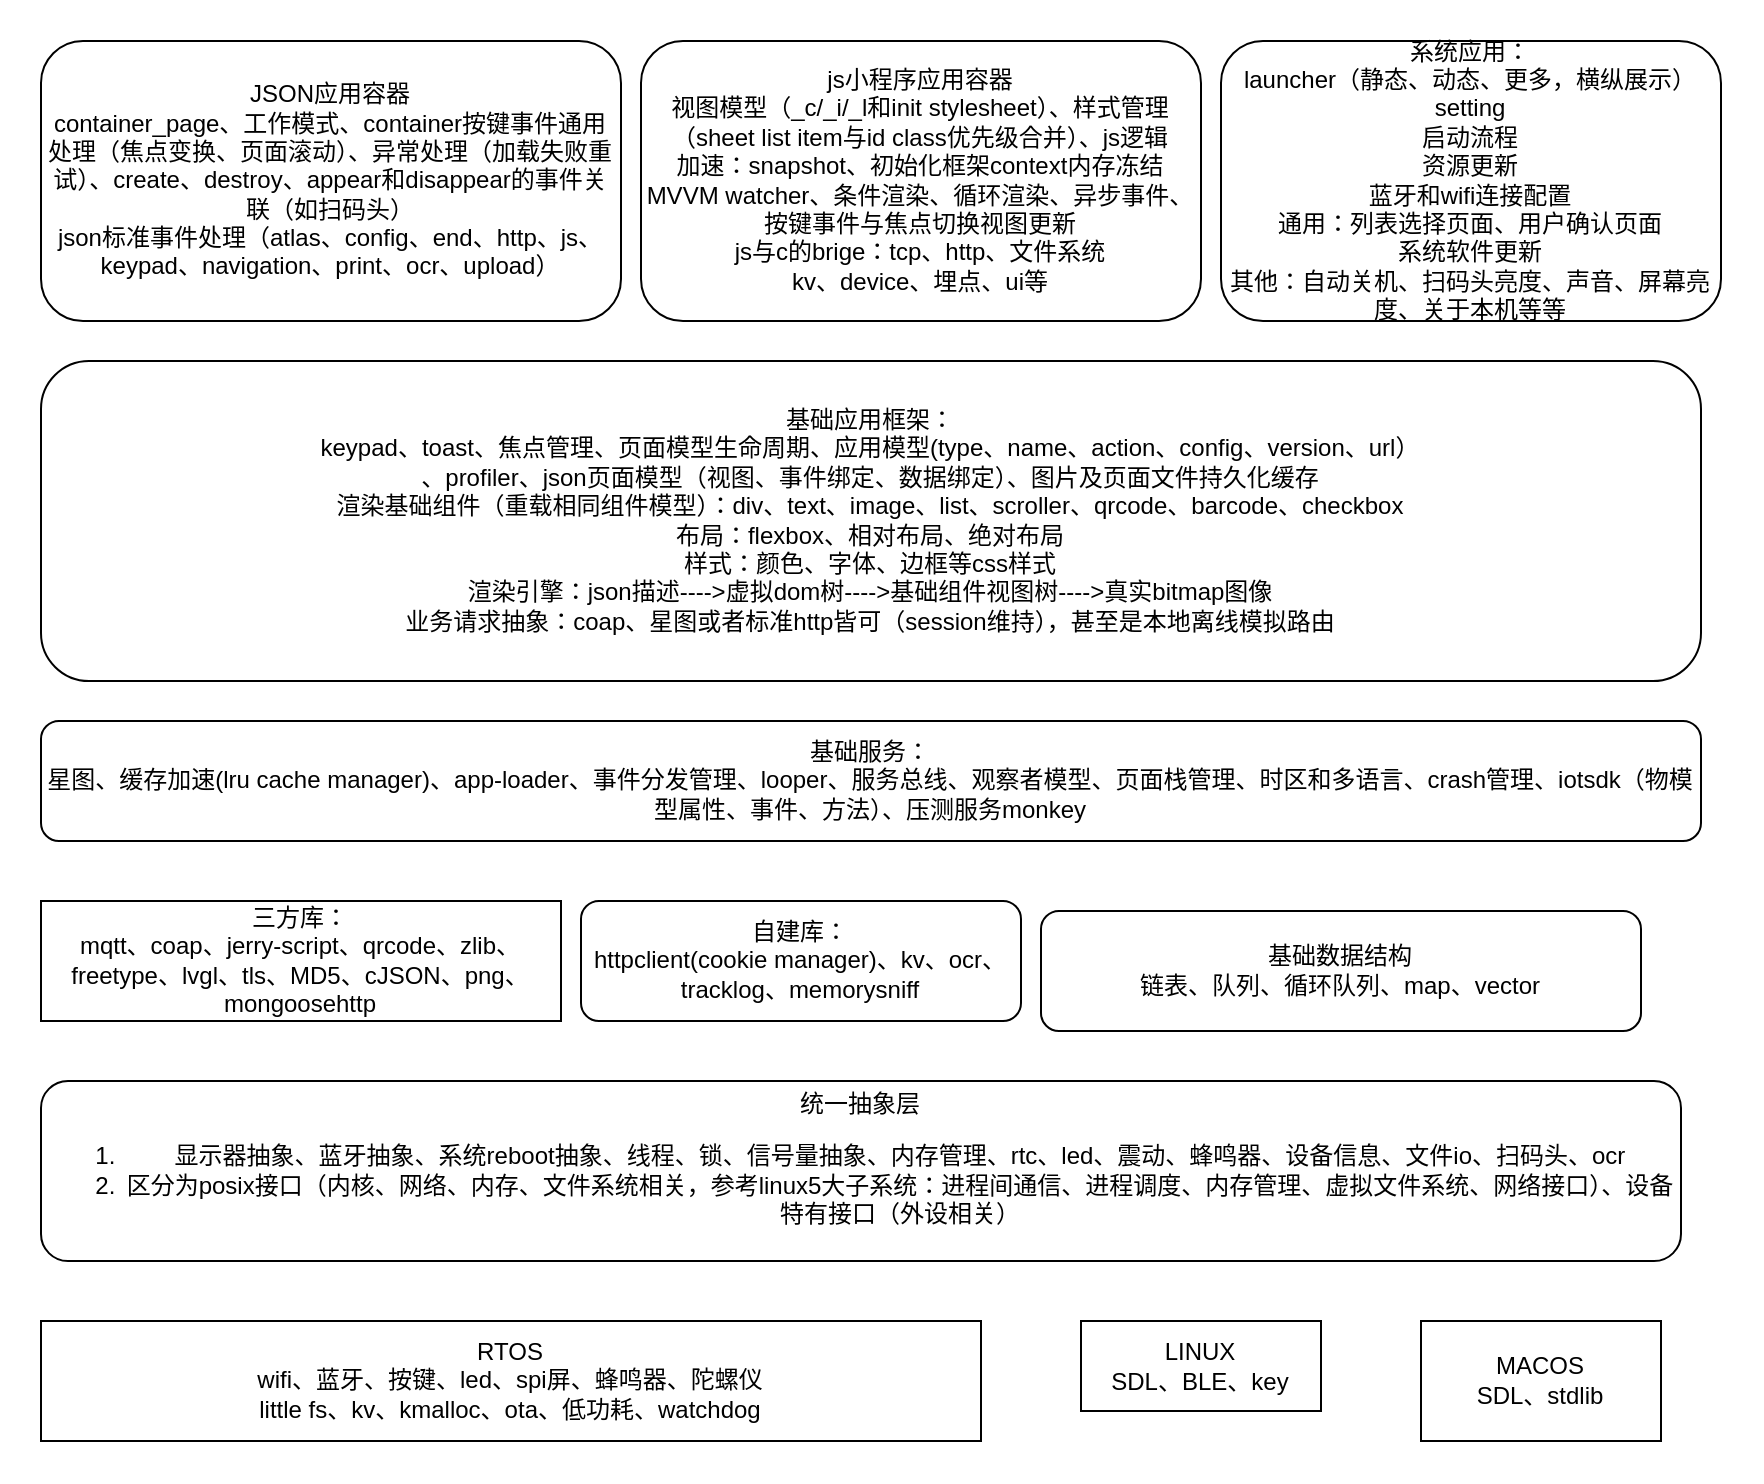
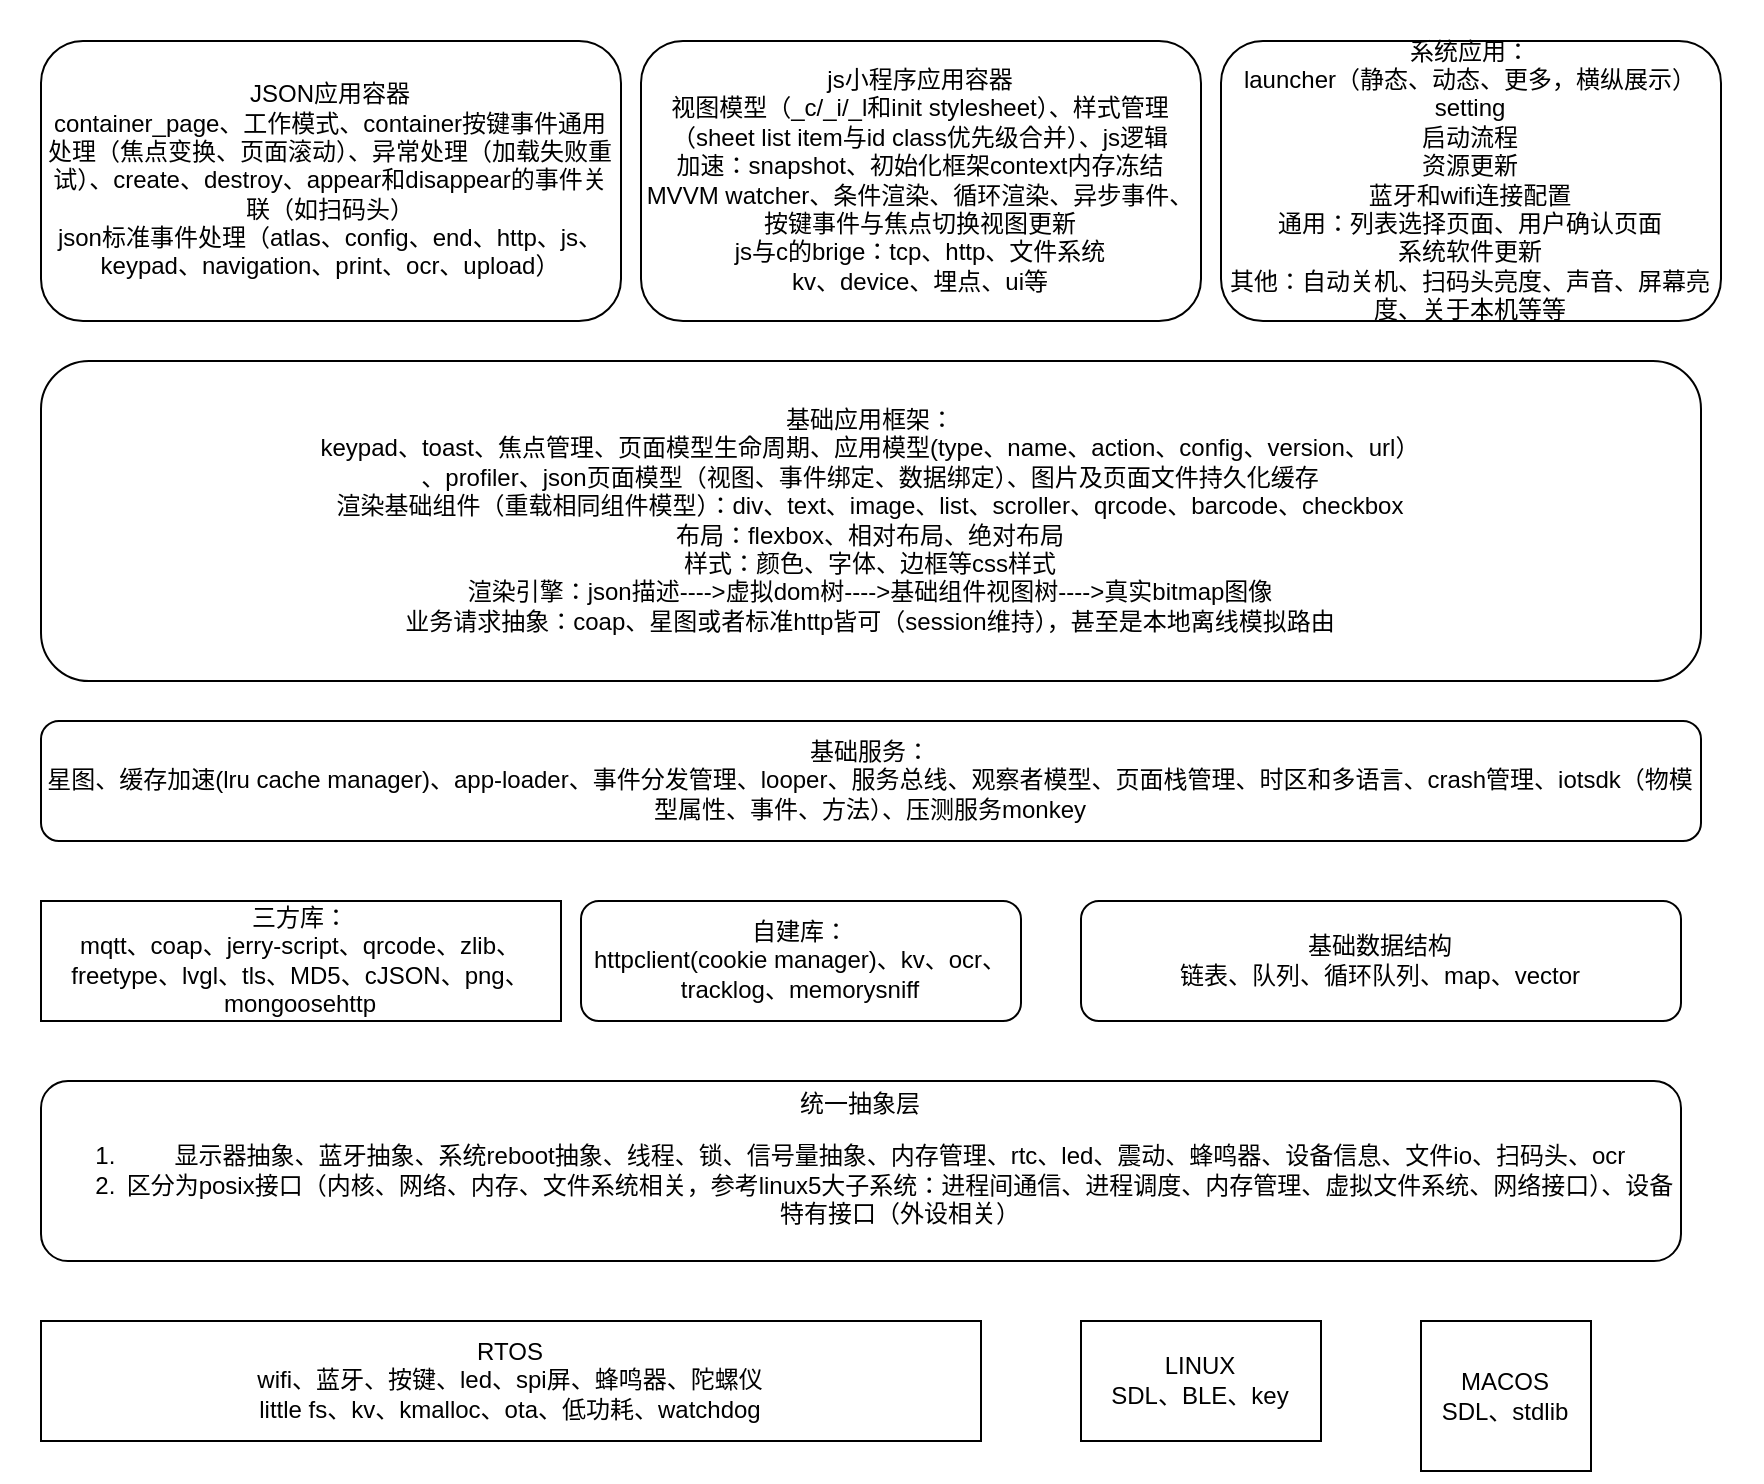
  <mxCell id="0" />
  <mxCell id="1" parent="0" />
  <mxCell id="2" value="统一抽象层&lt;br&gt;&lt;ol&gt;&lt;li&gt;显示器抽象、蓝牙抽象、系统reboot抽象、线程、锁、信号量抽象、内存管理、rtc、led、震动、蜂鸣器、设备信息、文件io、扫码头、ocr&lt;/li&gt;&lt;li&gt;区分为posix接口（内核、网络、内存、文件系统相关，参考linux5大子系统：进程间通信、进程调度、内存管理、虚拟文件系统、网络接口）、设备特有接口（外设相关）&lt;/li&gt;&lt;/ol&gt;" style="rounded=1;whiteSpace=wrap;html=1;" parent="1" vertex="1"><mxGeometry x="20" y="540" width="820" height="90" as="geometry" /></mxCell>
  <mxCell id="3" value="RTOS&lt;br&gt;wifi、蓝牙、按键、led、spi屏、蜂鸣器、陀螺仪&lt;br&gt;little fs、kv、kmalloc、ota、低功耗、watchdog" style="rounded=0;whiteSpace=wrap;html=1;" parent="1" vertex="1"><mxGeometry x="20" y="660" width="470" height="60" as="geometry" /></mxCell>
- <mxCell id="4" value="LINUX&lt;br&gt;SDL、BLE、key" style="rounded=0;whiteSpace=wrap;html=1;" parent="1" vertex="1"><mxGeometry x="540" y="660" width="120" height="45" as="geometry" /></mxCell>
- <mxCell id="5" value="MACOS&lt;br&gt;SDL、stdlib" style="rounded=0;whiteSpace=wrap;html=1;" parent="1" vertex="1"><mxGeometry x="710" y="660" width="120" height="60" as="geometry" /></mxCell>
+ <mxCell id="4" value="LINUX&lt;br&gt;SDL、BLE、key" style="rounded=0;whiteSpace=wrap;html=1;" parent="1" vertex="1"><mxGeometry x="540" y="660" width="120" height="60" as="geometry" /></mxCell>
+ <mxCell id="5" value="MACOS&lt;br&gt;SDL、stdlib" style="rounded=0;whiteSpace=wrap;html=1;" parent="1" vertex="1"><mxGeometry x="710" y="660" width="85" height="75" as="geometry" /></mxCell>
  <mxCell id="6" value="三方库：&lt;br&gt;mqtt、coap、jerry-script、qrcode、zlib、freetype、lvgl、tls、MD5、cJSON、png、mongoosehttp" style="rounded=0;whiteSpace=wrap;html=1;" parent="1" vertex="1"><mxGeometry x="20" y="450" width="260" height="60" as="geometry" /></mxCell>
  <mxCell id="7" value="自建库：&lt;br&gt;httpclient(cookie manager)、kv、ocr、tracklog、memorysniff" style="rounded=1;whiteSpace=wrap;html=1;" parent="1" vertex="1"><mxGeometry x="290" y="450" width="220" height="60" as="geometry" /></mxCell>
  <mxCell id="8" value="基础服务：&lt;br&gt;星图、缓存加速(lru cache manager)、app-loader、事件分发管理、looper、服务总线、观察者模型、页面栈管理、时区和多语言、crash管理、iotsdk（物模型属性、事件、方法）、压测服务monkey" style="rounded=1;whiteSpace=wrap;html=1;" parent="1" vertex="1"><mxGeometry x="20" y="360" width="830" height="60" as="geometry" /></mxCell>
- <mxCell id="9" value="基础数据结构&lt;br&gt;链表、队列、循环队列、map、vector" style="rounded=1;whiteSpace=wrap;html=1;" parent="1" vertex="1"><mxGeometry x="520" y="455" width="300" height="60" as="geometry" /></mxCell>
+ <mxCell id="9" value="基础数据结构&lt;br&gt;链表、队列、循环队列、map、vector" style="rounded=1;whiteSpace=wrap;html=1;" parent="1" vertex="1"><mxGeometry x="540" y="450" width="300" height="60" as="geometry" /></mxCell>
  <mxCell id="10" value="基础应用框架：&lt;br&gt;keypad、toast、焦点管理、页面模型生命周期、应用模型(type、name、action、config、version、url）&lt;br&gt;、profiler、json页面模型（视图、事件绑定、数据绑定）、图片及页面文件持久化缓存&lt;br&gt;渲染基础组件（重载相同组件模型）：div、text、image、list、scroller、qrcode、barcode、checkbox&lt;br&gt;布局：flexbox、相对布局、绝对布局&lt;br&gt;样式：颜色、字体、边框等css样式&lt;br&gt;渲染引擎：json描述----&amp;gt;虚拟dom树----&amp;gt;基础组件视图树----&amp;gt;真实bitmap图像&lt;br&gt;业务请求抽象：coap、星图或者标准http皆可（session维持），甚至是本地离线模拟路由&lt;br&gt;" style="rounded=1;whiteSpace=wrap;html=1;" parent="1" vertex="1"><mxGeometry x="20" y="180" width="830" height="160" as="geometry" /></mxCell>
  <mxCell id="11" value="JSON应用容器&lt;br&gt;container_page、工作模式、container按键事件通用处理（焦点变换、页面滚动）、异常处理（加载失败重试）、create、destroy、appear和disappear的事件关联（如扫码头）&lt;br&gt;json标准事件处理（atlas、config、end、http、js、keypad、navigation、print、ocr、upload）" style="rounded=1;whiteSpace=wrap;html=1;" parent="1" vertex="1"><mxGeometry x="20" y="20" width="290" height="140" as="geometry" /></mxCell>
  <mxCell id="12" value="js小程序应用容器&lt;br&gt;视图模型（_c/_i/_l和init stylesheet）、样式管理（sheet list item与id class优先级合并）、js逻辑&lt;br&gt;加速：snapshot、初始化框架context内存冻结&lt;br&gt;MVVM watcher、条件渲染、循环渲染、异步事件、&lt;br&gt;按键事件与焦点切换视图更新&lt;br&gt;js与c的brige：tcp、http、文件系统&lt;br&gt;kv、device、埋点、ui等" style="rounded=1;whiteSpace=wrap;html=1;" parent="1" vertex="1"><mxGeometry x="320" y="20" width="280" height="140" as="geometry" /></mxCell>
  <mxCell id="13" value="系统应用：&lt;br&gt;launcher（静态、动态、更多，横纵展示）&lt;br&gt;setting&lt;br&gt;启动流程&lt;br&gt;资源更新&lt;br&gt;蓝牙和wifi连接配置&lt;br&gt;通用：列表选择页面、用户确认页面&lt;br&gt;系统软件更新&lt;br&gt;其他：自动关机、扫码头亮度、声音、屏幕亮度、关于本机等等&lt;br&gt;" style="rounded=1;whiteSpace=wrap;html=1;" parent="1" vertex="1"><mxGeometry x="610" y="20" width="250" height="140" as="geometry" /></mxCell>
